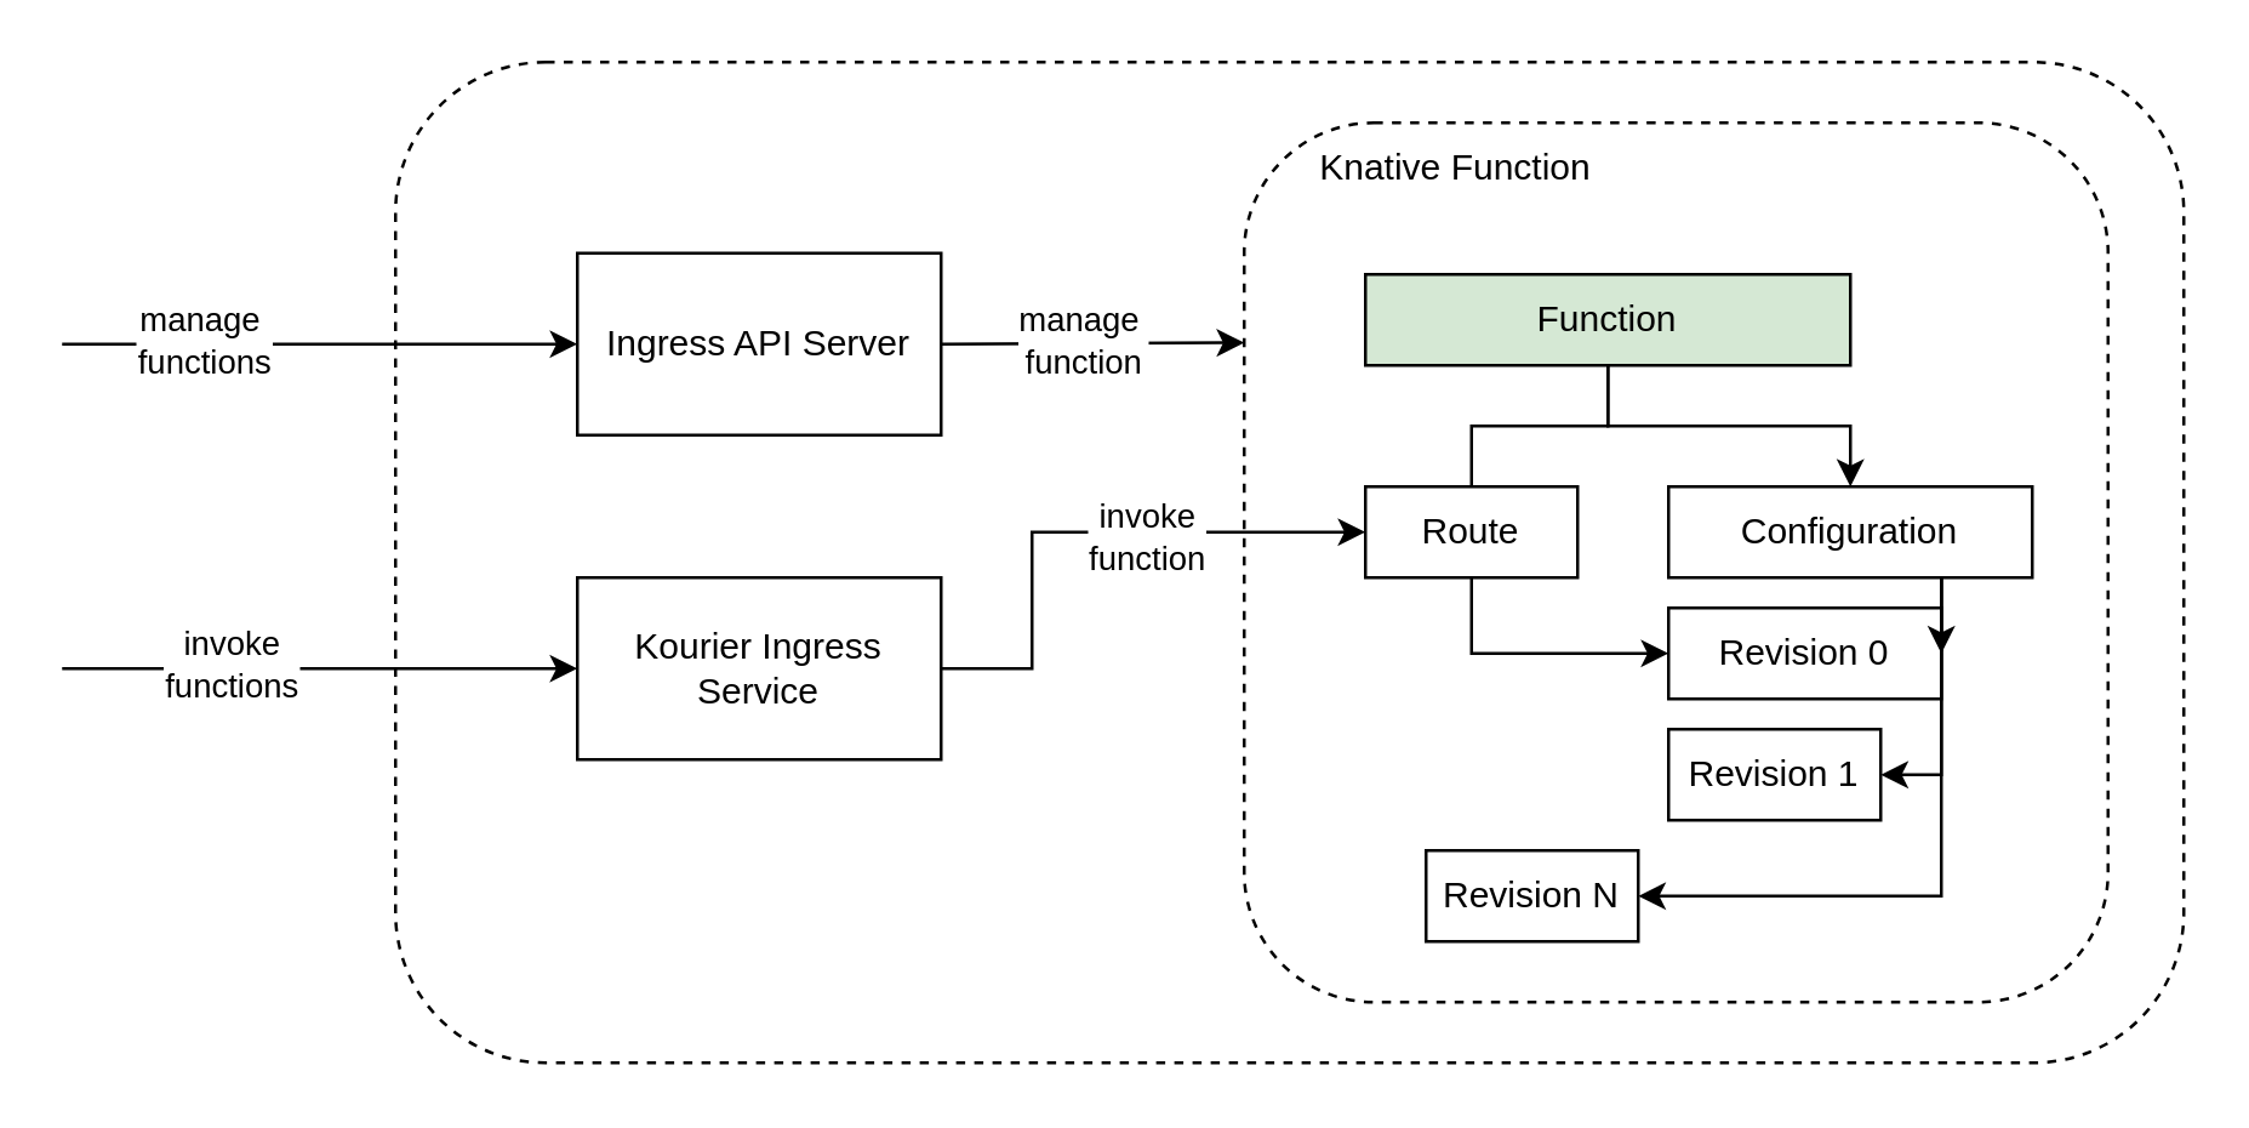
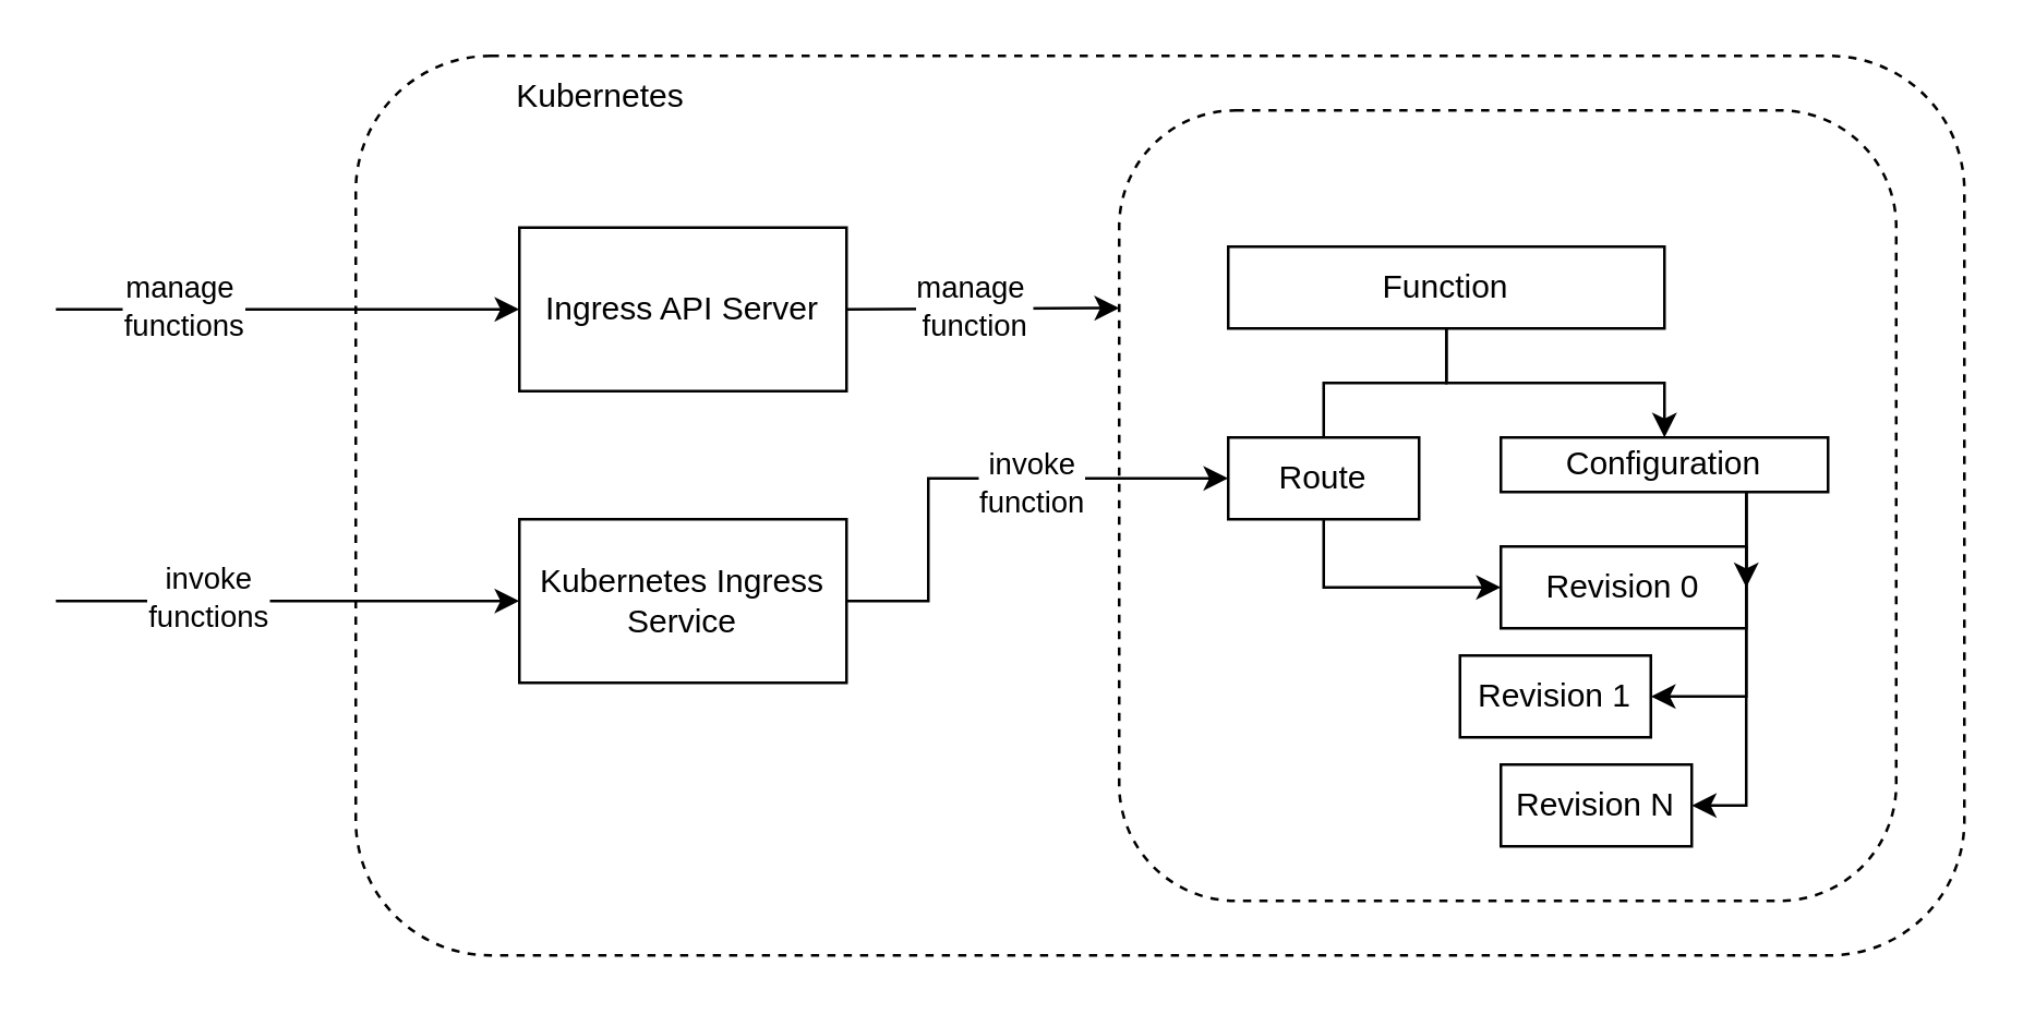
  <mxCell id="0" />
  <mxCell id="1" parent="0" />
  <mxCell id="2" value="" style="rounded=1;whiteSpace=wrap;html=1;fillColor=none;dashed=1;" vertex="1" parent="1"><mxGeometry x="410" y="40" width="285" height="290" as="geometry" /></mxCell>
  <mxCell id="3" value="" style="rounded=1;whiteSpace=wrap;html=1;fillColor=none;dashed=1;" vertex="1" parent="1"><mxGeometry x="130" y="20" width="590" height="330" as="geometry" /></mxCell>
  <mxCell id="4" value="Ingress API Server" style="rounded=0;whiteSpace=wrap;html=1;" vertex="1" parent="1"><mxGeometry x="190" y="83" width="120" height="60" as="geometry" /></mxCell>
  <mxCell id="5" style="edgeStyle=orthogonalEdgeStyle;rounded=0;orthogonalLoop=1;jettySize=auto;html=1;entryX=0;entryY=0.5;entryDx=0;entryDy=0;" edge="1" parent="1" source="7" target="12"><mxGeometry relative="1" as="geometry"><Array as="points"><mxPoint x="340" y="220" /><mxPoint x="340" y="175" /></Array></mxGeometry></mxCell>
  <mxCell id="6" value="invoke&lt;br&gt;function" style="edgeLabel;html=1;align=center;verticalAlign=middle;resizable=0;points=[];" vertex="1" connectable="0" parent="5"><mxGeometry x="0.211" y="-1" relative="1" as="geometry"><mxPoint as="offset" /></mxGeometry></mxCell>
- <mxCell id="7" value="Kourier Ingress Service" style="rounded=0;whiteSpace=wrap;html=1;" vertex="1" parent="1"><mxGeometry x="190" y="190" width="120" height="60" as="geometry" /></mxCell>
+ <mxCell id="7" value="Kubernetes Ingress Service" style="rounded=0;whiteSpace=wrap;html=1;" vertex="1" parent="1"><mxGeometry x="190" y="190" width="120" height="60" as="geometry" /></mxCell>
  <mxCell id="8" style="edgeStyle=orthogonalEdgeStyle;rounded=0;orthogonalLoop=1;jettySize=auto;html=1;exitX=0.5;exitY=1;exitDx=0;exitDy=0;entryX=0.5;entryY=0;entryDx=0;entryDy=0;endArrow=none;" edge="1" parent="1" source="10" target="12"><mxGeometry relative="1" as="geometry" /></mxCell>
  <mxCell id="9" style="edgeStyle=orthogonalEdgeStyle;rounded=0;orthogonalLoop=1;jettySize=auto;html=1;exitX=0.5;exitY=1;exitDx=0;exitDy=0;entryX=0.5;entryY=0;entryDx=0;entryDy=0;" edge="1" parent="1" source="10" target="19"><mxGeometry relative="1" as="geometry" /></mxCell>
- <mxCell id="10" value="Function" style="rounded=0;whiteSpace=wrap;html=1;fillColor=#d5e8d4;" vertex="1" parent="1"><mxGeometry x="450" y="90" width="160" height="30" as="geometry" /></mxCell>
+ <mxCell id="10" value="Function" style="rounded=0;whiteSpace=wrap;html=1;" vertex="1" parent="1"><mxGeometry x="450" y="90" width="160" height="30" as="geometry" /></mxCell>
  <mxCell id="11" style="edgeStyle=orthogonalEdgeStyle;rounded=0;orthogonalLoop=1;jettySize=auto;html=1;exitX=0.5;exitY=1;exitDx=0;exitDy=0;entryX=0;entryY=0.5;entryDx=0;entryDy=0;" edge="1" parent="1" source="12" target="13"><mxGeometry relative="1" as="geometry" /></mxCell>
  <mxCell id="12" value="Route" style="rounded=0;whiteSpace=wrap;html=1;" vertex="1" parent="1"><mxGeometry x="450" y="160" width="70" height="30" as="geometry" /></mxCell>
  <mxCell id="13" value="Revision 0" style="rounded=0;whiteSpace=wrap;html=1;" vertex="1" parent="1"><mxGeometry x="550" y="200" width="90" height="30" as="geometry" /></mxCell>
- <mxCell id="14" value="Revision 1" style="rounded=0;whiteSpace=wrap;html=1;" vertex="1" parent="1"><mxGeometry x="550" y="240" width="70" height="30" as="geometry" /></mxCell>
- <mxCell id="15" value="Revision N" style="rounded=0;whiteSpace=wrap;html=1;" vertex="1" parent="1"><mxGeometry x="470" y="280" width="70" height="30" as="geometry" /></mxCell>
+ <mxCell id="14" value="Revision 1" style="rounded=0;whiteSpace=wrap;html=1;" vertex="1" parent="1"><mxGeometry x="535" y="240" width="70" height="30" as="geometry" /></mxCell>
+ <mxCell id="15" value="Revision N" style="rounded=0;whiteSpace=wrap;html=1;" vertex="1" parent="1"><mxGeometry x="550" y="280" width="70" height="30" as="geometry" /></mxCell>
  <mxCell id="16" style="edgeStyle=orthogonalEdgeStyle;rounded=0;orthogonalLoop=1;jettySize=auto;html=1;exitX=0.75;exitY=1;exitDx=0;exitDy=0;entryX=1;entryY=0.5;entryDx=0;entryDy=0;" edge="1" parent="1" source="19" target="15"><mxGeometry relative="1" as="geometry" /></mxCell>
  <mxCell id="17" style="edgeStyle=orthogonalEdgeStyle;rounded=0;orthogonalLoop=1;jettySize=auto;html=1;exitX=0.75;exitY=1;exitDx=0;exitDy=0;entryX=1;entryY=0.5;entryDx=0;entryDy=0;" edge="1" parent="1" source="19" target="13"><mxGeometry relative="1" as="geometry"><Array as="points"><mxPoint x="640" y="215" /></Array></mxGeometry></mxCell>
  <mxCell id="18" style="edgeStyle=orthogonalEdgeStyle;rounded=0;orthogonalLoop=1;jettySize=auto;html=1;exitX=0.75;exitY=1;exitDx=0;exitDy=0;entryX=1;entryY=0.5;entryDx=0;entryDy=0;" edge="1" parent="1" source="19" target="14"><mxGeometry relative="1" as="geometry" /></mxCell>
- <mxCell id="19" value="Configuration" style="rounded=0;whiteSpace=wrap;html=1;" vertex="1" parent="1"><mxGeometry x="550" y="160" width="120" height="30" as="geometry" /></mxCell>
- <mxCell id="20" value="Knative Function" style="text;html=1;strokeColor=none;fillColor=none;align=center;verticalAlign=middle;whiteSpace=wrap;rounded=0;" vertex="1" parent="1"><mxGeometry x="430" y="40" width="100" height="30" as="geometry" /></mxCell>
+ <mxCell id="19" value="Configuration" style="rounded=0;whiteSpace=wrap;html=1;" vertex="1" parent="1"><mxGeometry x="550" y="160" width="120" height="20" as="geometry" /></mxCell>
  <mxCell id="21" value="" style="endArrow=classic;html=1;rounded=0;entryX=0;entryY=0.25;entryDx=0;entryDy=0;exitX=1;exitY=0.5;exitDx=0;exitDy=0;" edge="1" parent="1" source="4" target="2"><mxGeometry width="50" height="50" relative="1" as="geometry"><mxPoint x="260" y="230" as="sourcePoint" /><mxPoint x="310" y="180" as="targetPoint" /></mxGeometry></mxCell>
  <mxCell id="22" value="manage&amp;nbsp;&lt;br&gt;function" style="edgeLabel;html=1;align=center;verticalAlign=middle;resizable=0;points=[];" vertex="1" connectable="0" parent="21"><mxGeometry x="-0.06" y="1" relative="1" as="geometry"><mxPoint as="offset" /></mxGeometry></mxCell>
  <mxCell id="23" value="" style="endArrow=classic;html=1;rounded=0;entryX=0;entryY=0.5;entryDx=0;entryDy=0;" edge="1" parent="1" target="4"><mxGeometry width="50" height="50" relative="1" as="geometry"><mxPoint x="20" y="113" as="sourcePoint" /><mxPoint x="370" y="200" as="targetPoint" /></mxGeometry></mxCell>
  <mxCell id="24" value="manage&amp;nbsp;&lt;br&gt;functions" style="edgeLabel;html=1;align=center;verticalAlign=middle;resizable=0;points=[];" vertex="1" connectable="0" parent="23"><mxGeometry x="-0.459" y="2" relative="1" as="geometry"><mxPoint as="offset" /></mxGeometry></mxCell>
  <mxCell id="25" value="" style="endArrow=classic;html=1;rounded=0;entryX=0;entryY=0.5;entryDx=0;entryDy=0;" edge="1" parent="1" target="7"><mxGeometry width="50" height="50" relative="1" as="geometry"><mxPoint x="20" y="220" as="sourcePoint" /><mxPoint x="370" y="200" as="targetPoint" /></mxGeometry></mxCell>
  <mxCell id="26" value="invoke&lt;br&gt;functions" style="edgeLabel;html=1;align=center;verticalAlign=middle;resizable=0;points=[];" vertex="1" connectable="0" parent="25"><mxGeometry x="-0.353" y="2" relative="1" as="geometry"><mxPoint as="offset" /></mxGeometry></mxCell>
+ <mxCell id="27" value="Kubernetes" style="text;html=1;strokeColor=none;fillColor=none;align=center;verticalAlign=middle;whiteSpace=wrap;rounded=0;" vertex="1" parent="1"><mxGeometry x="170" y="20" width="100" height="30" as="geometry" /></mxCell>
